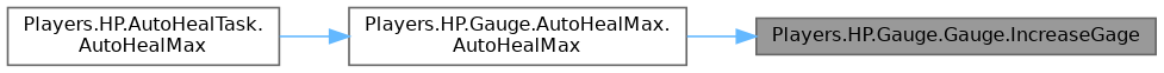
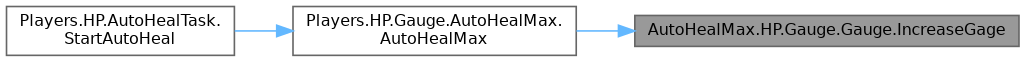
  digraph {
    rankdir=RL
    node [color=grey40 fillcolor=white fontname=Helvetica fontsize=10 shape=box style=filled]
    edge [color=steelblue1 dir=back fontname=Helvetica fontsize=10 labelfontname=Helvetica labelfontsize=10 style=solid]
-   n1 [color=gray40 fillcolor=grey60 fontcolor=black height=0.2 label="Players.HP.Gauge.Gauge.IncreaseGage" width=0.4]
+   n1 [color=gray40 fillcolor=grey60 fontcolor=black height=0.2 label="AutoHealMax.HP.Gauge.Gauge.IncreaseGage" width=0.4]
    n2 [height=0.2 label="Players.HP.Gauge.AutoHealMax.\lAutoHealMax" width=0.4]
-   n3 [height=0.2 label="Players.HP.AutoHealTask.\lAutoHealMax" width=0.4]
+   n3 [height=0.2 label="Players.HP.AutoHealTask.\lStartAutoHeal" width=0.4]
    n1 -> n2
    n2 -> n3
  }
